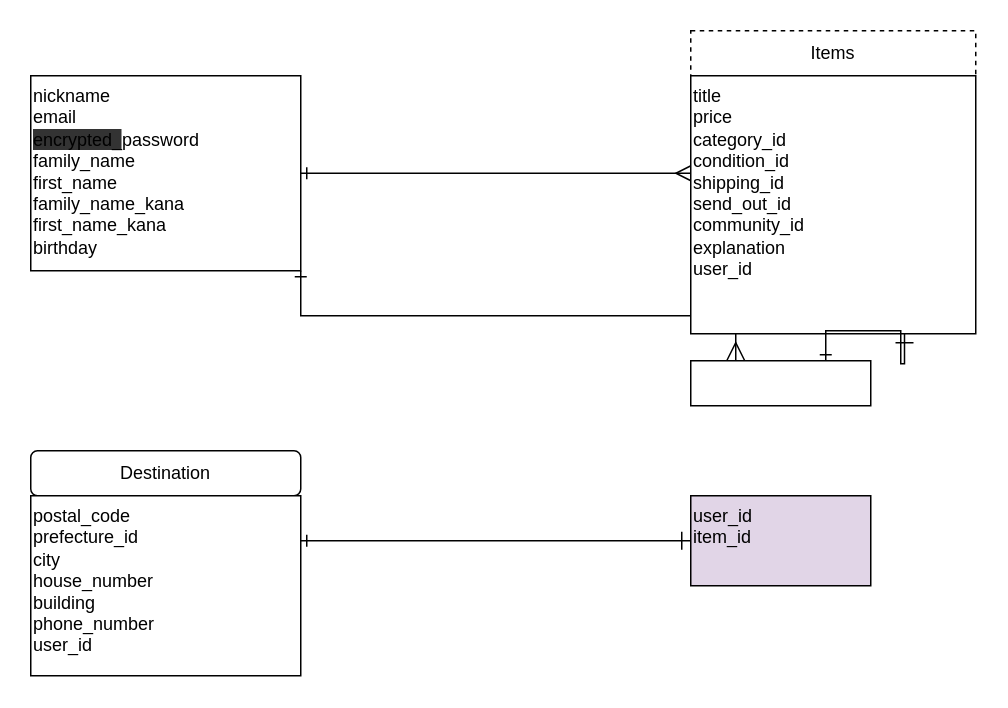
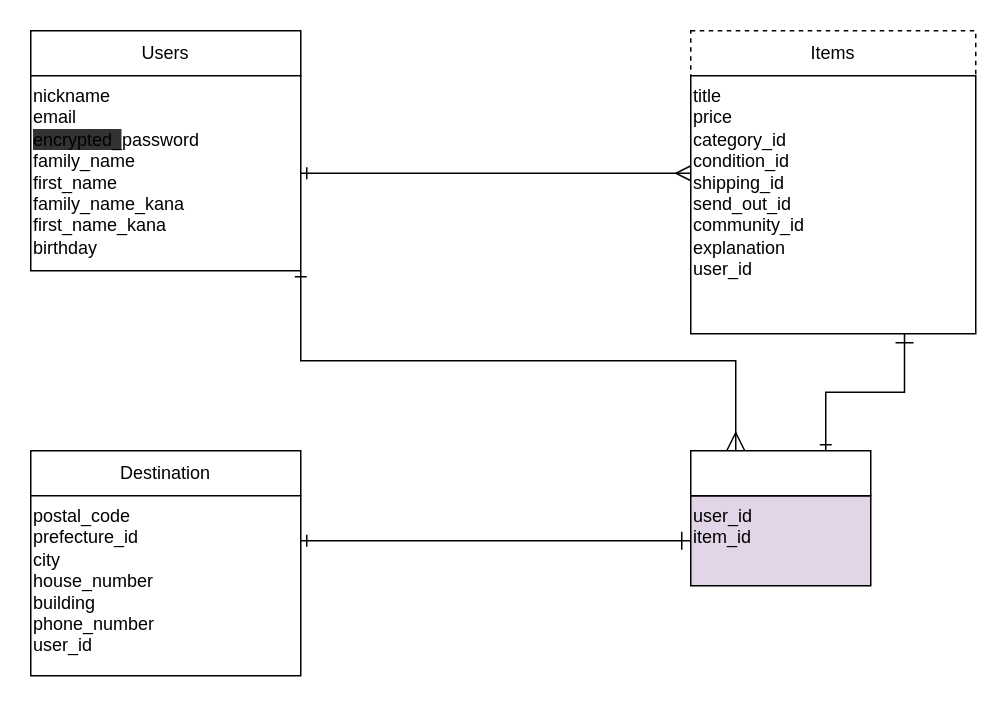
  <mxCell id="0" />
  <mxCell id="1" parent="0" />
+ <mxCell id="2" value="Users" style="whiteSpace=wrap;html=1;align=center;" vertex="1" parent="1"><mxGeometry y="20" width="180" height="30" as="geometry" x="20" /></mxCell>
  <mxCell id="3" style="edgeStyle=orthogonalEdgeStyle;orthogonalLoop=1;jettySize=auto;html=1;exitX=1;exitY=0.5;exitDx=0;exitDy=0;entryX=0.011;entryY=0.378;entryDx=0;entryDy=0;entryPerimeter=0;horizontal=1;fontSize=11;endArrow=ERmany;endFill=0;strokeWidth=1;endSize=10;startArrow=ERone;startFill=0;" edge="1" parent="1" source="5" target="7"><mxGeometry relative="1" as="geometry"><Array as="points"><mxPoint x="440" y="115" /><mxPoint x="440" y="115" /></Array></mxGeometry></mxCell>
  <mxCell id="4" style="edgeStyle=orthogonalEdgeStyle;rounded=0;orthogonalLoop=1;jettySize=auto;html=1;exitX=1;exitY=1;exitDx=0;exitDy=0;entryX=0.25;entryY=0;entryDx=0;entryDy=0;startArrow=ERone;startFill=0;endArrow=ERmany;endFill=0;endSize=10;strokeWidth=1;fontColor=none;" edge="1" parent="1" source="5" target="13"><mxGeometry relative="1" as="geometry" /></mxCell>
  <mxCell id="5" value="nickname&lt;br&gt;email&lt;br&gt;&lt;span style=&quot;background-color: rgb(51 , 51 , 51)&quot;&gt;encrypted_&lt;/span&gt;password&lt;br&gt;family_name&lt;br&gt;first_name&lt;br&gt;family_name_kana&lt;br&gt;first_name_kana&lt;br&gt;birthday" style="whiteSpace=wrap;html=1;align=left;verticalAlign=top;" vertex="1" parent="1"><mxGeometry y="50" width="180" height="130" as="geometry" x="20" /></mxCell>
  <mxCell id="6" value="Items" style="whiteSpace=wrap;html=1;align=center;dashed=1;" vertex="1" parent="1"><mxGeometry x="460" y="20" width="190" height="30" as="geometry" /></mxCell>
  <mxCell id="7" value="title&lt;br&gt;price&lt;br&gt;category_id&lt;br&gt;condition_id&lt;br&gt;shipping_id&lt;br&gt;send_out_id&lt;br&gt;community_id&lt;br&gt;explanation&lt;br&gt;user_id" style="whiteSpace=wrap;html=1;align=left;verticalAlign=top;" vertex="1" parent="1"><mxGeometry x="460" y="50" width="190" height="172" as="geometry" /></mxCell>
- <mxCell id="8" value="Destination" style="whiteSpace=wrap;html=1;align=center;rounded=1;" vertex="1" parent="1"><mxGeometry y="300" width="180" height="30" as="geometry" x="20" /></mxCell>
+ <mxCell id="8" value="Destination" style="whiteSpace=wrap;html=1;align=center;" vertex="1" parent="1"><mxGeometry y="300" width="180" height="30" as="geometry" x="20" /></mxCell>
  <mxCell id="9" style="edgeStyle=orthogonalEdgeStyle;rounded=0;orthogonalLoop=1;jettySize=auto;html=1;exitX=1;exitY=0.25;exitDx=0;exitDy=0;entryX=0;entryY=0.5;entryDx=0;entryDy=0;startArrow=ERone;startFill=0;endArrow=ERone;endFill=0;endSize=10;strokeWidth=1;fontColor=none;" edge="1" parent="1" source="10" target="11"><mxGeometry relative="1" as="geometry" /></mxCell>
  <mxCell id="10" value="postal_code&lt;br&gt;prefecture_id&lt;br&gt;city&lt;br&gt;house_number&lt;br&gt;building&lt;br&gt;phone_number&lt;br&gt;user_id" style="whiteSpace=wrap;html=1;align=left;verticalAlign=top;" vertex="1" parent="1"><mxGeometry y="330" width="180" height="120" as="geometry" x="20" /></mxCell>
  <mxCell id="11" value="user_id&lt;br&gt;item_id" style="whiteSpace=wrap;html=1;align=left;verticalAlign=top;fillColor=#e1d5e7;" vertex="1" parent="1"><mxGeometry x="460" y="330" width="120" height="60" as="geometry" /></mxCell>
  <mxCell id="12" style="edgeStyle=orthogonalEdgeStyle;rounded=0;orthogonalLoop=1;jettySize=auto;html=1;exitX=0.75;exitY=0;exitDx=0;exitDy=0;entryX=0.75;entryY=1;entryDx=0;entryDy=0;startArrow=ERone;startFill=0;endArrow=ERone;endFill=0;endSize=10;strokeWidth=1;fontColor=none;" edge="1" parent="1" source="13" target="7"><mxGeometry relative="1" as="geometry" /></mxCell>
- <mxCell id="13" value="&lt;font color=&quot;#ffffff&quot;&gt;history&lt;/font&gt;" style="whiteSpace=wrap;html=1;fontColor=none;align=center;" vertex="1" parent="1"><mxGeometry x="460" y="240" width="120" height="30" as="geometry" /></mxCell>
+ <mxCell id="13" value="&lt;font color=&quot;#ffffff&quot;&gt;history&lt;/font&gt;" style="whiteSpace=wrap;html=1;fontColor=none;align=center;" vertex="1" parent="1"><mxGeometry x="460" y="300" width="120" height="30" as="geometry" /></mxCell>
